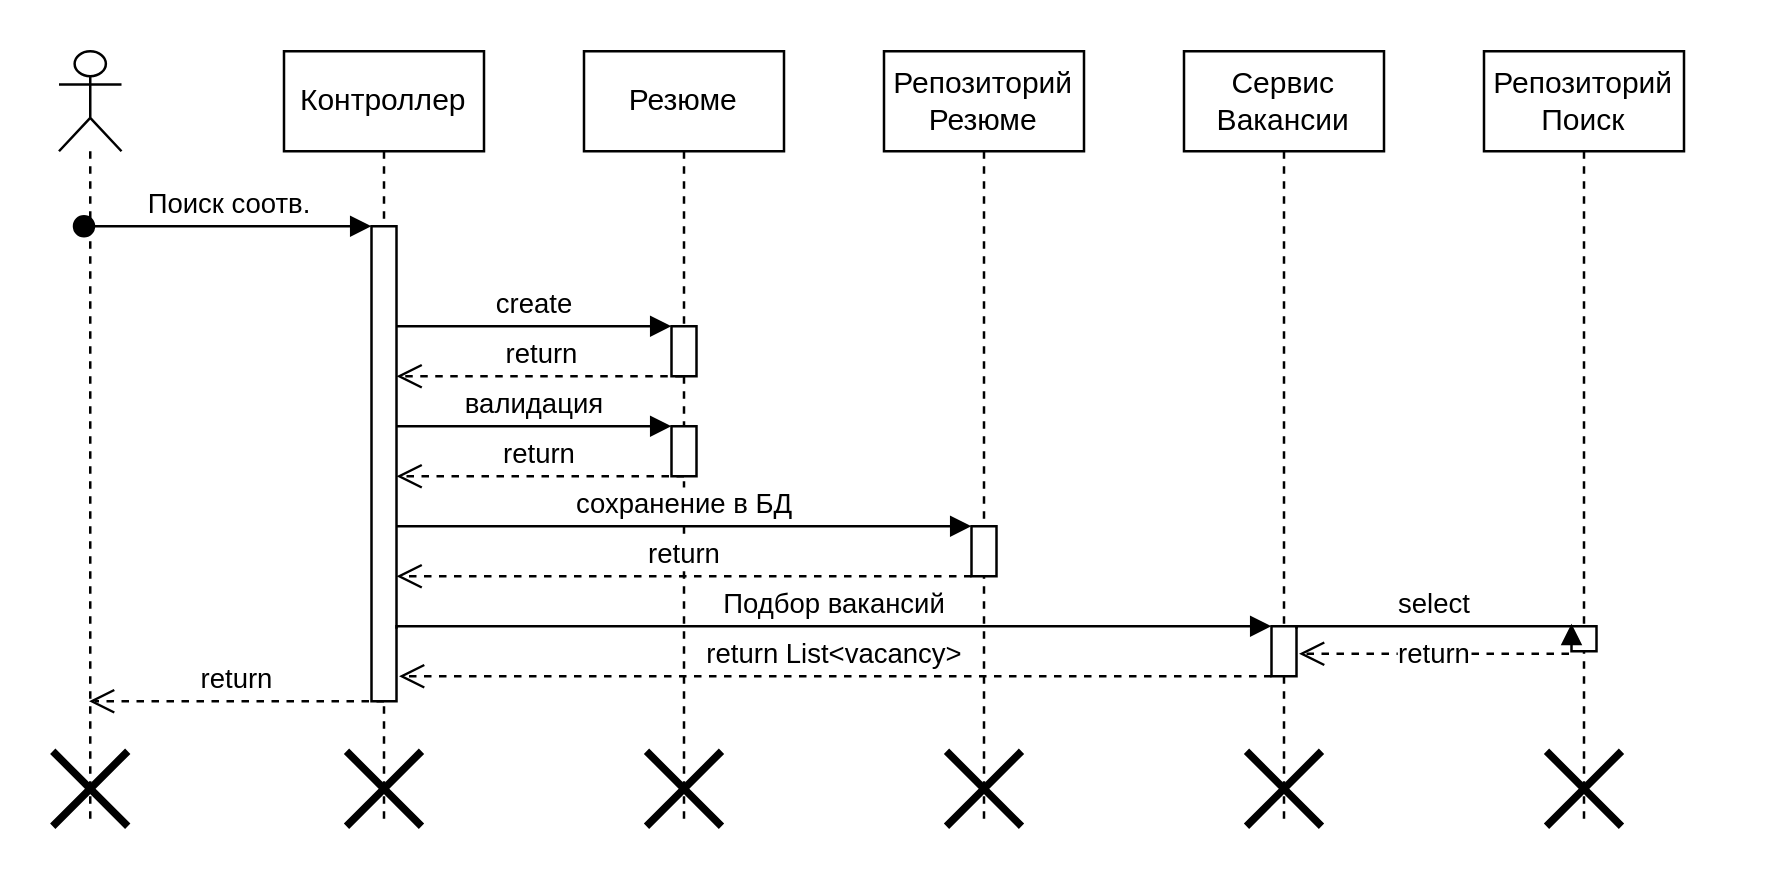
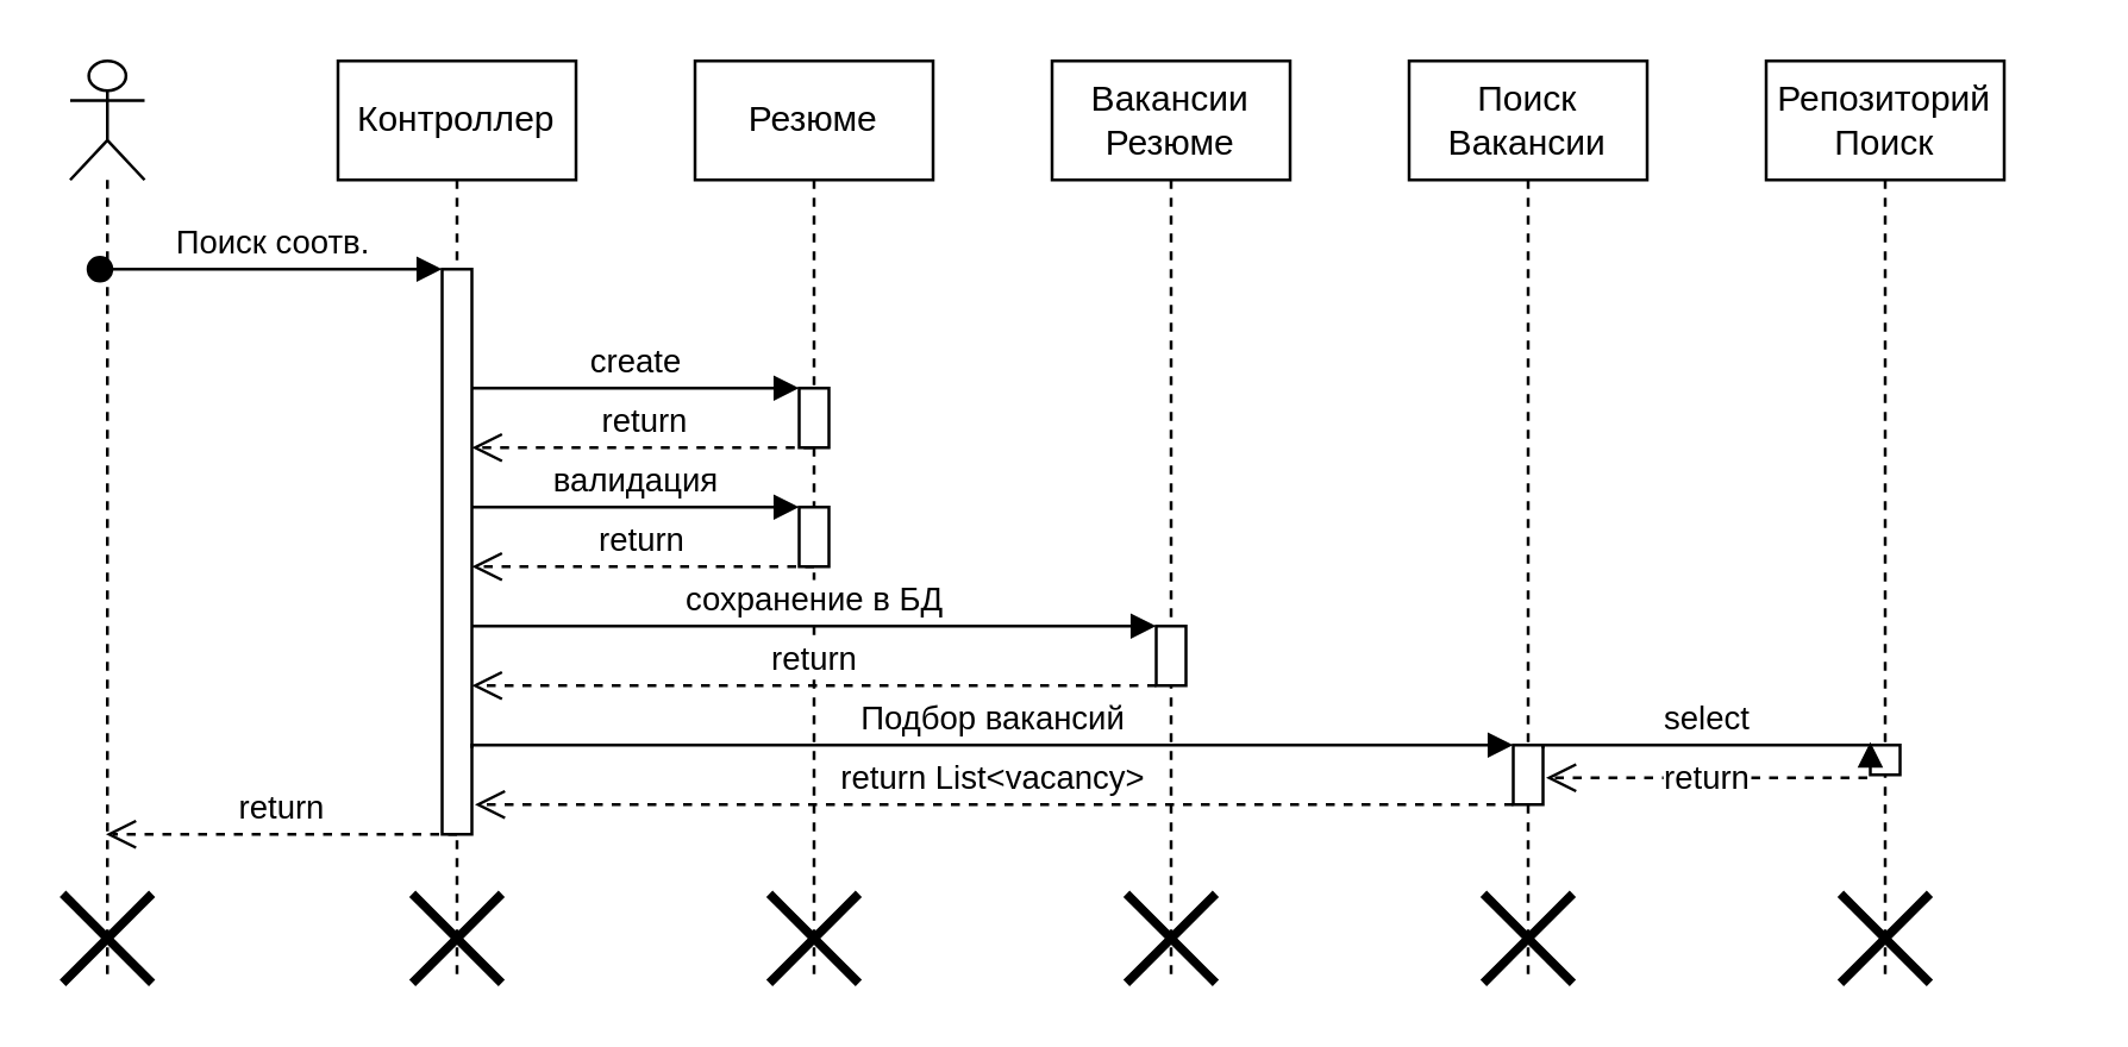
  <mxCell id="0" />
  <mxCell id="1" parent="0" />
  <mxCell id="2" value="Контроллер" style="shape=umlLifeline;perimeter=lifelinePerimeter;whiteSpace=wrap;html=1;container=0;dropTarget=0;collapsible=0;recursiveResize=0;outlineConnect=0;portConstraint=eastwest;newEdgeStyle={&quot;edgeStyle&quot;:&quot;elbowEdgeStyle&quot;,&quot;elbow&quot;:&quot;vertical&quot;,&quot;curved&quot;:0,&quot;rounded&quot;:0};" parent="1" vertex="1"><mxGeometry x="113" y="20" width="80" height="310" as="geometry" /></mxCell>
  <mxCell id="3" value="" style="html=1;points=[];perimeter=orthogonalPerimeter;outlineConnect=0;targetShapes=umlLifeline;portConstraint=eastwest;newEdgeStyle={&quot;edgeStyle&quot;:&quot;elbowEdgeStyle&quot;,&quot;elbow&quot;:&quot;vertical&quot;,&quot;curved&quot;:0,&quot;rounded&quot;:0};" parent="2" vertex="1"><mxGeometry x="35" y="70" width="10" height="190" as="geometry" /></mxCell>
  <mxCell id="4" value="Поиск соотв." style="html=1;verticalAlign=bottom;startArrow=oval;endArrow=block;startSize=8;edgeStyle=elbowEdgeStyle;elbow=vertical;curved=0;rounded=0;" parent="2" target="3" edge="1"><mxGeometry relative="1" as="geometry"><mxPoint x="-80" y="70" as="sourcePoint" /></mxGeometry></mxCell>
  <mxCell id="5" value="" style="shape=umlDestroy;whiteSpace=wrap;html=1;strokeWidth=3;targetShapes=umlLifeline;" vertex="1" parent="2"><mxGeometry x="25" y="280" width="30" height="30" as="geometry" /></mxCell>
  <mxCell id="6" value="Резюме" style="shape=umlLifeline;perimeter=lifelinePerimeter;whiteSpace=wrap;html=1;container=0;dropTarget=0;collapsible=0;recursiveResize=0;outlineConnect=0;portConstraint=eastwest;newEdgeStyle={&quot;edgeStyle&quot;:&quot;elbowEdgeStyle&quot;,&quot;elbow&quot;:&quot;vertical&quot;,&quot;curved&quot;:0,&quot;rounded&quot;:0};" parent="1" vertex="1"><mxGeometry x="233" y="20" width="80" height="310" as="geometry" /></mxCell>
  <mxCell id="7" value="" style="html=1;points=[];perimeter=orthogonalPerimeter;outlineConnect=0;targetShapes=umlLifeline;portConstraint=eastwest;newEdgeStyle={&quot;edgeStyle&quot;:&quot;elbowEdgeStyle&quot;,&quot;elbow&quot;:&quot;vertical&quot;,&quot;curved&quot;:0,&quot;rounded&quot;:0};" parent="6" vertex="1"><mxGeometry x="35" y="110" width="10" height="20" as="geometry" /></mxCell>
  <mxCell id="8" value="" style="html=1;points=[];perimeter=orthogonalPerimeter;outlineConnect=0;targetShapes=umlLifeline;portConstraint=eastwest;newEdgeStyle={&quot;edgeStyle&quot;:&quot;elbowEdgeStyle&quot;,&quot;elbow&quot;:&quot;vertical&quot;,&quot;curved&quot;:0,&quot;rounded&quot;:0};" vertex="1" parent="6"><mxGeometry x="35" y="150" width="10" height="20" as="geometry" /></mxCell>
  <mxCell id="9" value="валидация" style="html=1;verticalAlign=bottom;endArrow=block;edgeStyle=elbowEdgeStyle;elbow=vertical;curved=0;rounded=0;" edge="1" parent="6" target="8"><mxGeometry relative="1" as="geometry"><mxPoint x="-75" y="150" as="sourcePoint" /><Array as="points"><mxPoint x="-20" y="150" /></Array></mxGeometry></mxCell>
  <mxCell id="10" value="return" style="html=1;verticalAlign=bottom;endArrow=open;dashed=1;endSize=8;edgeStyle=elbowEdgeStyle;elbow=vertical;curved=0;rounded=0;" edge="1" parent="6"><mxGeometry relative="1" as="geometry"><mxPoint x="-75" y="170" as="targetPoint" /><Array as="points"><mxPoint x="-20" y="170" /><mxPoint x="15" y="310" /></Array><mxPoint x="40" y="170" as="sourcePoint" /></mxGeometry></mxCell>
  <mxCell id="11" value="" style="shape=umlDestroy;whiteSpace=wrap;html=1;strokeWidth=3;targetShapes=umlLifeline;" vertex="1" parent="6"><mxGeometry x="25" y="280" width="30" height="30" as="geometry" /></mxCell>
  <mxCell id="12" value="сохранение в БД" style="html=1;verticalAlign=bottom;endArrow=block;edgeStyle=elbowEdgeStyle;elbow=vertical;curved=0;rounded=0;" edge="1" parent="6" target="20"><mxGeometry relative="1" as="geometry"><mxPoint x="-75" y="190" as="sourcePoint" /><Array as="points"><mxPoint x="-20" y="190" /></Array></mxGeometry></mxCell>
  <mxCell id="13" value="return" style="html=1;verticalAlign=bottom;endArrow=open;dashed=1;endSize=8;edgeStyle=elbowEdgeStyle;elbow=vertical;curved=0;rounded=0;" edge="1" parent="6" source="20"><mxGeometry relative="1" as="geometry"><mxPoint x="-75" y="210" as="targetPoint" /><Array as="points"><mxPoint x="-20" y="210" /><mxPoint x="15" y="350" /></Array><mxPoint x="40" y="210" as="sourcePoint" /></mxGeometry></mxCell>
  <mxCell id="14" value="create" style="html=1;verticalAlign=bottom;endArrow=block;edgeStyle=elbowEdgeStyle;elbow=vertical;curved=0;rounded=0;" parent="1" target="7" edge="1"><mxGeometry relative="1" as="geometry"><mxPoint x="158" y="130" as="sourcePoint" /><Array as="points"><mxPoint x="213" y="130" /></Array></mxGeometry></mxCell>
  <mxCell id="15" value="return" style="html=1;verticalAlign=bottom;endArrow=open;dashed=1;endSize=8;edgeStyle=elbowEdgeStyle;elbow=vertical;curved=0;rounded=0;" parent="1" source="6" edge="1"><mxGeometry relative="1" as="geometry"><mxPoint x="158" y="150" as="targetPoint" /><Array as="points"><mxPoint x="213" y="150" /><mxPoint x="248" y="290" /></Array></mxGeometry></mxCell>
  <mxCell id="16" value="" style="shape=umlLifeline;perimeter=lifelinePerimeter;whiteSpace=wrap;html=1;container=1;dropTarget=0;collapsible=0;recursiveResize=0;outlineConnect=0;portConstraint=eastwest;newEdgeStyle={&quot;edgeStyle&quot;:&quot;elbowEdgeStyle&quot;,&quot;elbow&quot;:&quot;vertical&quot;,&quot;curved&quot;:0,&quot;rounded&quot;:0};participant=umlActor;" vertex="1" parent="1"><mxGeometry x="23" y="20" width="25" height="310" as="geometry" /></mxCell>
  <mxCell id="17" value="" style="shape=umlDestroy;whiteSpace=wrap;html=1;strokeWidth=3;targetShapes=umlLifeline;" vertex="1" parent="16"><mxGeometry x="-2.5" y="280" width="30" height="30" as="geometry" /></mxCell>
- <mxCell id="18" value="Репозиторий&lt;br&gt;Резюме" style="shape=umlLifeline;perimeter=lifelinePerimeter;whiteSpace=wrap;html=1;container=0;dropTarget=0;collapsible=0;recursiveResize=0;outlineConnect=0;portConstraint=eastwest;newEdgeStyle={&quot;edgeStyle&quot;:&quot;elbowEdgeStyle&quot;,&quot;elbow&quot;:&quot;vertical&quot;,&quot;curved&quot;:0,&quot;rounded&quot;:0};" vertex="1" parent="1"><mxGeometry x="353" y="20" width="80" height="310" as="geometry" /></mxCell>
+ <mxCell id="18" value="Вакансии&lt;br&gt;Резюме" style="shape=umlLifeline;perimeter=lifelinePerimeter;whiteSpace=wrap;html=1;container=0;dropTarget=0;collapsible=0;recursiveResize=0;outlineConnect=0;portConstraint=eastwest;newEdgeStyle={&quot;edgeStyle&quot;:&quot;elbowEdgeStyle&quot;,&quot;elbow&quot;:&quot;vertical&quot;,&quot;curved&quot;:0,&quot;rounded&quot;:0};" vertex="1" parent="1"><mxGeometry x="353" y="20" width="80" height="310" as="geometry" /></mxCell>
  <mxCell id="19" value="" style="shape=umlDestroy;whiteSpace=wrap;html=1;strokeWidth=3;targetShapes=umlLifeline;" vertex="1" parent="18"><mxGeometry x="25" y="280" width="30" height="30" as="geometry" /></mxCell>
  <mxCell id="20" value="" style="html=1;points=[];perimeter=orthogonalPerimeter;outlineConnect=0;targetShapes=umlLifeline;portConstraint=eastwest;newEdgeStyle={&quot;edgeStyle&quot;:&quot;elbowEdgeStyle&quot;,&quot;elbow&quot;:&quot;vertical&quot;,&quot;curved&quot;:0,&quot;rounded&quot;:0};" vertex="1" parent="18"><mxGeometry x="35" y="190" width="10" height="20" as="geometry" /></mxCell>
- <mxCell id="21" value="Сервис&lt;br&gt;Вакансии" style="shape=umlLifeline;perimeter=lifelinePerimeter;whiteSpace=wrap;html=1;container=0;dropTarget=0;collapsible=0;recursiveResize=0;outlineConnect=0;portConstraint=eastwest;newEdgeStyle={&quot;edgeStyle&quot;:&quot;elbowEdgeStyle&quot;,&quot;elbow&quot;:&quot;vertical&quot;,&quot;curved&quot;:0,&quot;rounded&quot;:0};" vertex="1" parent="1"><mxGeometry x="473" y="20" width="80" height="310" as="geometry" /></mxCell>
+ <mxCell id="21" value="Поиск&lt;br&gt;Вакансии" style="shape=umlLifeline;perimeter=lifelinePerimeter;whiteSpace=wrap;html=1;container=0;dropTarget=0;collapsible=0;recursiveResize=0;outlineConnect=0;portConstraint=eastwest;newEdgeStyle={&quot;edgeStyle&quot;:&quot;elbowEdgeStyle&quot;,&quot;elbow&quot;:&quot;vertical&quot;,&quot;curved&quot;:0,&quot;rounded&quot;:0};" vertex="1" parent="1"><mxGeometry x="473" y="20" width="80" height="310" as="geometry" /></mxCell>
  <mxCell id="22" value="" style="shape=umlDestroy;whiteSpace=wrap;html=1;strokeWidth=3;targetShapes=umlLifeline;" vertex="1" parent="21"><mxGeometry x="25" y="280" width="30" height="30" as="geometry" /></mxCell>
  <mxCell id="23" value="return List&amp;lt;vacancy&amp;gt;" style="html=1;verticalAlign=bottom;endArrow=open;dashed=1;endSize=8;edgeStyle=elbowEdgeStyle;elbow=vertical;curved=0;rounded=0;" edge="1" parent="21" source="24"><mxGeometry relative="1" as="geometry"><mxPoint x="-314" y="250" as="targetPoint" /><Array as="points"><mxPoint x="-140" y="250" /><mxPoint x="-105" y="390" /></Array><mxPoint x="-80" y="250" as="sourcePoint" /></mxGeometry></mxCell>
  <mxCell id="24" value="" style="html=1;points=[];perimeter=orthogonalPerimeter;outlineConnect=0;targetShapes=umlLifeline;portConstraint=eastwest;newEdgeStyle={&quot;edgeStyle&quot;:&quot;elbowEdgeStyle&quot;,&quot;elbow&quot;:&quot;vertical&quot;,&quot;curved&quot;:0,&quot;rounded&quot;:0};" vertex="1" parent="21"><mxGeometry x="35" y="230" width="10" height="20" as="geometry" /></mxCell>
  <mxCell id="25" value="Репозиторий&lt;br&gt;Поиск" style="shape=umlLifeline;perimeter=lifelinePerimeter;whiteSpace=wrap;html=1;container=0;dropTarget=0;collapsible=0;recursiveResize=0;outlineConnect=0;portConstraint=eastwest;newEdgeStyle={&quot;edgeStyle&quot;:&quot;elbowEdgeStyle&quot;,&quot;elbow&quot;:&quot;vertical&quot;,&quot;curved&quot;:0,&quot;rounded&quot;:0};" vertex="1" parent="1"><mxGeometry x="593" y="20" width="80" height="310" as="geometry" /></mxCell>
  <mxCell id="26" value="" style="shape=umlDestroy;whiteSpace=wrap;html=1;strokeWidth=3;targetShapes=umlLifeline;" vertex="1" parent="25"><mxGeometry x="25" y="280" width="30" height="30" as="geometry" /></mxCell>
  <mxCell id="27" value="" style="html=1;points=[];perimeter=orthogonalPerimeter;outlineConnect=0;targetShapes=umlLifeline;portConstraint=eastwest;newEdgeStyle={&quot;edgeStyle&quot;:&quot;elbowEdgeStyle&quot;,&quot;elbow&quot;:&quot;vertical&quot;,&quot;curved&quot;:0,&quot;rounded&quot;:0};" vertex="1" parent="25"><mxGeometry x="35" y="230" width="10" height="10" as="geometry" /></mxCell>
  <mxCell id="28" value="return" style="html=1;verticalAlign=bottom;endArrow=open;dashed=1;endSize=8;edgeStyle=elbowEdgeStyle;elbow=vertical;curved=0;rounded=0;" edge="1" parent="1" target="16"><mxGeometry relative="1" as="geometry"><mxPoint x="73" y="240" as="targetPoint" /><Array as="points"><mxPoint x="133" y="280" /><mxPoint x="123" y="240" /><mxPoint x="113" y="240" /><mxPoint x="223" y="240" /><mxPoint x="248" y="260" /></Array><mxPoint x="153" y="280" as="sourcePoint" /></mxGeometry></mxCell>
  <mxCell id="29" value="Подбор вакансий" style="html=1;verticalAlign=bottom;endArrow=block;edgeStyle=elbowEdgeStyle;elbow=vertical;curved=0;rounded=0;" edge="1" parent="1" target="24"><mxGeometry relative="1" as="geometry"><mxPoint x="158" y="251" as="sourcePoint" /><Array as="points"><mxPoint x="333" y="250" /></Array></mxGeometry></mxCell>
  <mxCell id="30" value="select" style="html=1;verticalAlign=bottom;endArrow=block;edgeStyle=elbowEdgeStyle;elbow=vertical;curved=0;rounded=0;" edge="1" parent="1"><mxGeometry relative="1" as="geometry"><mxPoint x="518" y="251" as="sourcePoint" /><Array as="points"><mxPoint x="693" y="250" /></Array><mxPoint x="628" y="249" as="targetPoint" /></mxGeometry></mxCell>
  <mxCell id="31" value="return" style="html=1;verticalAlign=bottom;endArrow=open;dashed=1;endSize=8;edgeStyle=elbowEdgeStyle;elbow=vertical;curved=0;rounded=0;" edge="1" parent="1"><mxGeometry y="9" relative="1" as="geometry"><mxPoint x="627" y="261" as="sourcePoint" /><mxPoint x="519" y="261" as="targetPoint" /><mxPoint as="offset" /></mxGeometry></mxCell>
